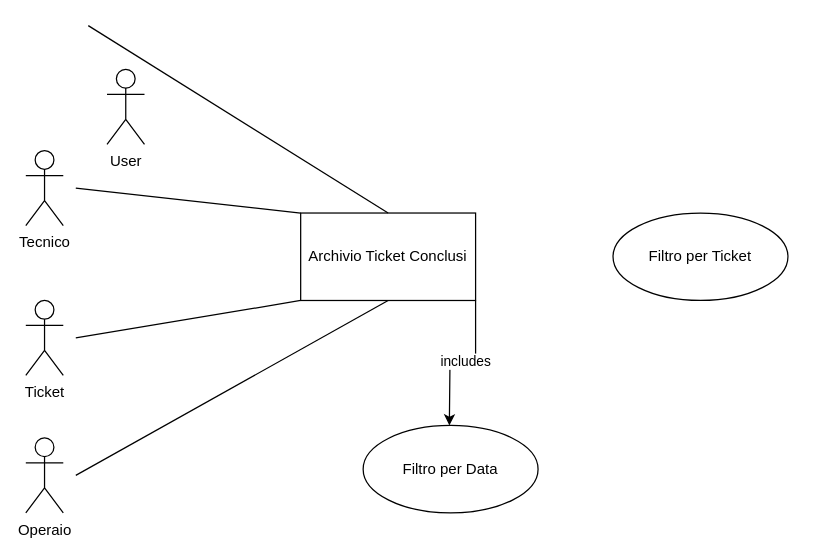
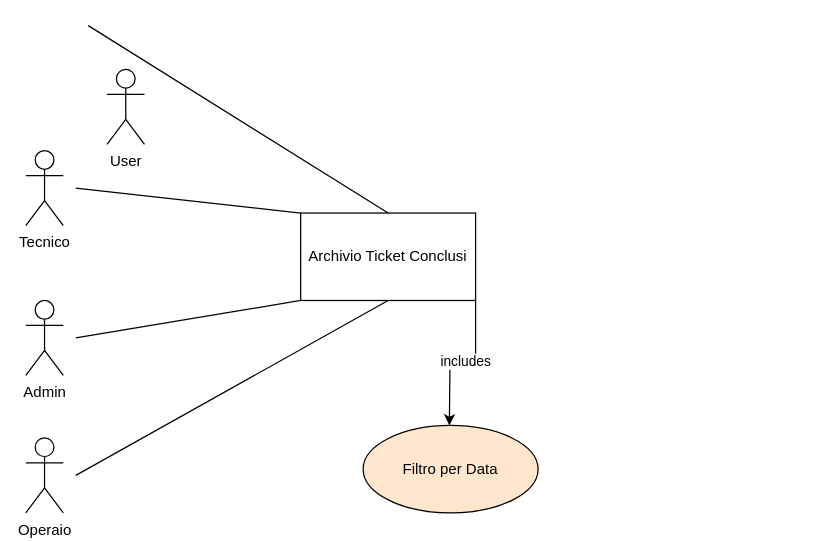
  <mxCell id="0" />
  <mxCell id="1" parent="0" />
  <mxCell id="2" value="User" style="shape=umlActor;verticalLabelPosition=bottom;verticalAlign=top;html=1;" vertex="1" parent="1"><mxGeometry x="85" y="55" width="30" height="60" as="geometry" /></mxCell>
  <mxCell id="3" value="Tecnico" style="shape=umlActor;verticalLabelPosition=bottom;verticalAlign=top;html=1;" vertex="1" parent="1"><mxGeometry x="20" y="120" width="30" height="60" as="geometry" /></mxCell>
- <mxCell id="4" value="Ticket" style="shape=umlActor;verticalLabelPosition=bottom;verticalAlign=top;html=1;" vertex="1" parent="1"><mxGeometry x="20" y="240" width="30" height="60" as="geometry" /></mxCell>
+ <mxCell id="4" value="Admin" style="shape=umlActor;verticalLabelPosition=bottom;verticalAlign=top;html=1;" vertex="1" parent="1"><mxGeometry x="20" y="240" width="30" height="60" as="geometry" /></mxCell>
  <mxCell id="5" value="Operaio" style="shape=umlActor;verticalLabelPosition=bottom;verticalAlign=top;html=1;" vertex="1" parent="1"><mxGeometry x="20" y="350" width="30" height="60" as="geometry" /></mxCell>
  <mxCell id="6" style="edgeStyle=orthogonalEdgeStyle;rounded=0;orthogonalLoop=1;jettySize=auto;html=1;exitX=1;exitY=1;exitDx=0;exitDy=0;" edge="1" parent="1" source="8"><mxGeometry relative="1" as="geometry"><mxPoint x="359" y="340" as="targetPoint" /></mxGeometry></mxCell>
  <mxCell id="7" value="includes" style="edgeLabel;html=1;align=center;verticalAlign=middle;resizable=0;points=[];" vertex="1" connectable="0" parent="6"><mxGeometry x="-0.016" y="-2" relative="1" as="geometry"><mxPoint as="offset" /></mxGeometry></mxCell>
  <mxCell id="8" value="Archivio Ticket Conclusi" style="whiteSpace=wrap;html=1;rounded=0;" vertex="1" parent="1"><mxGeometry x="240" y="170" width="140" height="70" as="geometry" /></mxCell>
- <mxCell id="9" value="Filtro per Ticket" style="ellipse;whiteSpace=wrap;html=1;" vertex="1" parent="1"><mxGeometry x="490" y="170" width="140" height="70" as="geometry" /></mxCell>
  <mxCell id="10" value="" style="endArrow=none;html=1;rounded=0;entryX=0.5;entryY=0;entryDx=0;entryDy=0;" edge="1" parent="1" target="8"><mxGeometry width="50" height="50" relative="1" as="geometry"><mxPoint x="70" y="20" as="sourcePoint" /><mxPoint x="150" y="30" as="targetPoint" /></mxGeometry></mxCell>
  <mxCell id="11" value="" style="endArrow=none;html=1;rounded=0;entryX=0;entryY=0;entryDx=0;entryDy=0;" edge="1" parent="1" target="8"><mxGeometry width="50" height="50" relative="1" as="geometry"><mxPoint x="60" y="150" as="sourcePoint" /><mxPoint x="160" y="120" as="targetPoint" /></mxGeometry></mxCell>
  <mxCell id="12" value="" style="endArrow=none;html=1;rounded=0;entryX=0;entryY=1;entryDx=0;entryDy=0;" edge="1" parent="1" target="8"><mxGeometry width="50" height="50" relative="1" as="geometry"><mxPoint x="60" y="270" as="sourcePoint" /><mxPoint x="170" y="260" as="targetPoint" /></mxGeometry></mxCell>
  <mxCell id="13" value="" style="endArrow=none;html=1;rounded=0;entryX=0.5;entryY=1;entryDx=0;entryDy=0;" edge="1" parent="1" target="8"><mxGeometry width="50" height="50" relative="1" as="geometry"><mxPoint x="60" y="380" as="sourcePoint" /><mxPoint x="150" y="360" as="targetPoint" /></mxGeometry></mxCell>
- <mxCell id="14" value="Filtro per Data" style="ellipse;whiteSpace=wrap;html=1;" vertex="1" parent="1"><mxGeometry x="290" y="340" width="140" height="70" as="geometry" /></mxCell>
+ <mxCell id="14" value="Filtro per Data" style="ellipse;whiteSpace=wrap;html=1;fillColor=#ffe6cc;" vertex="1" parent="1"><mxGeometry x="290" y="340" width="140" height="70" as="geometry" /></mxCell>
